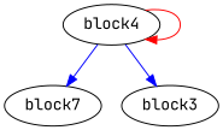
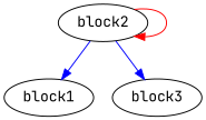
  digraph {
    fontname="JetBrains Mono"
    splines=spline
    node [fontname="JetBrains Mono"]
    edge [DSU=0 color=blue fontname="JetBrains Mono" freq=1]
-   block2 [label=block4]
-   block1 [label=block7]
+   block2
+   block1
    block3
    block2 -> block2 [DSU=1 MG=1 color=red freq=99]
    block2 -> block1
    block2 -> block3
  }
